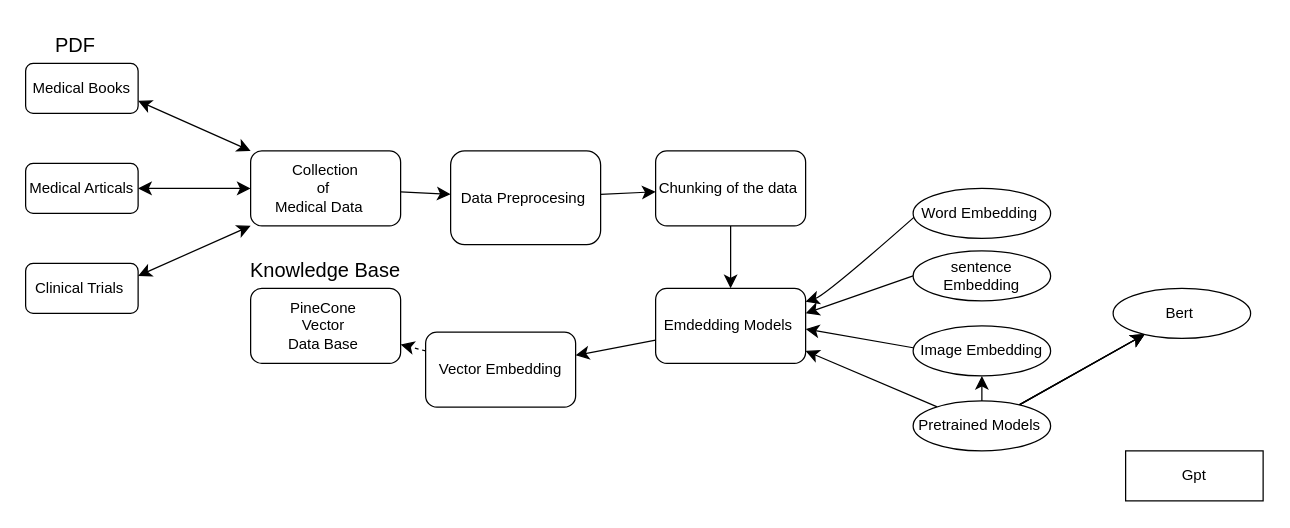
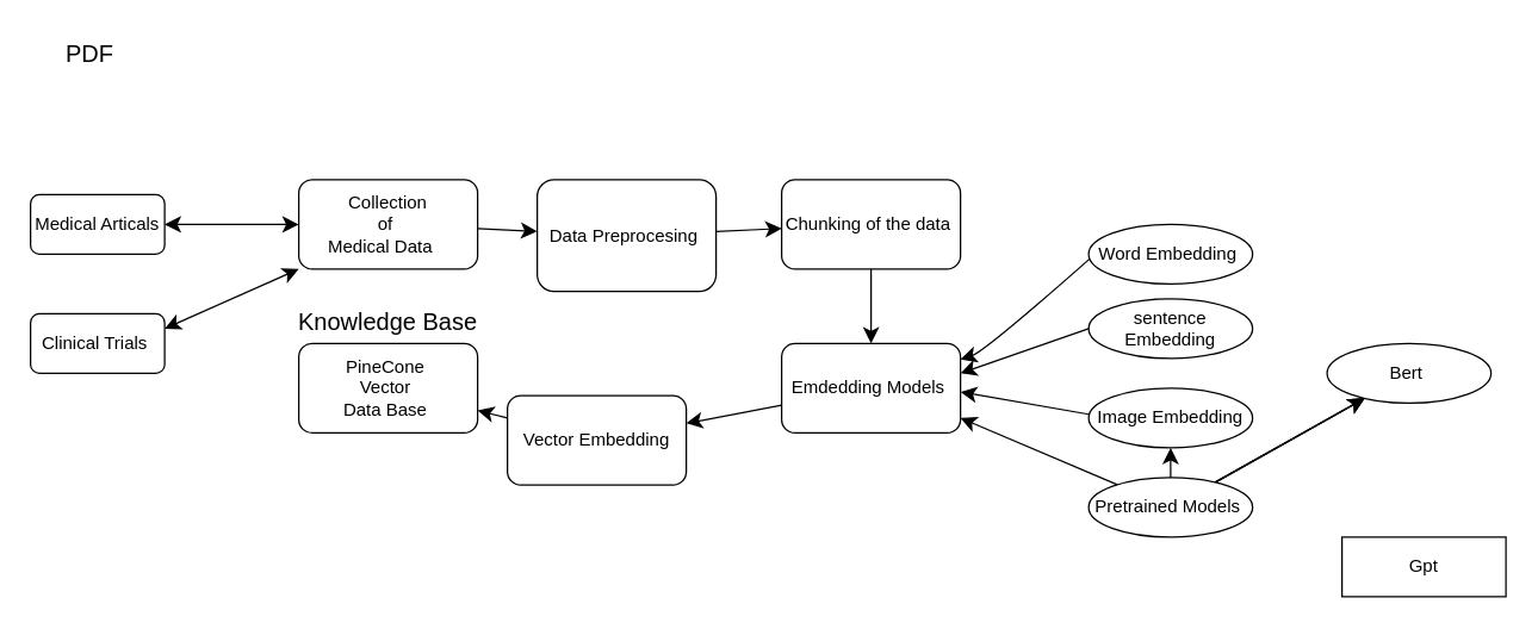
  <mxCell id="0" />
  <mxCell id="1" parent="0" />
  <mxCell id="2" value="" style="edgeStyle=none;curved=1;rounded=0;orthogonalLoop=1;jettySize=auto;html=1;fontSize=12;startSize=8;endSize=8;" edge="1" parent="1" source="3" target="11"><mxGeometry relative="1" as="geometry" /></mxCell>
  <mxCell id="3" value="&amp;nbsp;Collection&amp;nbsp;&lt;div&gt;&lt;span style=&quot;background-color: transparent; color: light-dark(rgb(0, 0, 0), rgb(255, 255, 255));&quot;&gt;of&amp;nbsp;&lt;/span&gt;&lt;div&gt;Medical Data&amp;nbsp; &amp;nbsp;&lt;/div&gt;&lt;/div&gt;" style="rounded=1;whiteSpace=wrap;html=1;" vertex="1" parent="1"><mxGeometry x="200" y="120" width="120" height="60" as="geometry" /></mxCell>
- <mxCell id="4" value="Medical Books" style="whiteSpace=wrap;html=1;rounded=1;" vertex="1" parent="1"><mxGeometry x="20" y="50" width="90" height="40" as="geometry" /></mxCell>
  <mxCell id="5" value="Medical Articals" style="rounded=1;whiteSpace=wrap;html=1;" vertex="1" parent="1"><mxGeometry x="20" y="130" width="90" height="40" as="geometry" /></mxCell>
  <mxCell id="6" value="Clinical Trials&amp;nbsp;" style="rounded=1;whiteSpace=wrap;html=1;" vertex="1" parent="1"><mxGeometry x="20" y="210" width="90" height="40" as="geometry" /></mxCell>
  <mxCell id="7" value="" style="endArrow=classic;startArrow=classic;html=1;rounded=0;fontSize=12;startSize=8;endSize=8;curved=1;entryX=0;entryY=0.5;entryDx=0;entryDy=0;" edge="1" parent="1" target="3"><mxGeometry width="50" height="50" relative="1" as="geometry"><mxPoint y="150" as="sourcePoint" x="110" /><mxPoint x="150" y="100" as="targetPoint" /></mxGeometry></mxCell>
- <mxCell id="8" value="" style="endArrow=classic;startArrow=classic;html=1;rounded=0;fontSize=12;startSize=8;endSize=8;curved=1;entryX=0;entryY=0;entryDx=0;entryDy=0;exitX=1;exitY=0.75;exitDx=0;exitDy=0;" edge="1" parent="1" source="4" target="3"><mxGeometry width="50" height="50" relative="1" as="geometry"><mxPoint y="70" as="sourcePoint" x="110" /><mxPoint x="160" y="20" as="targetPoint" /></mxGeometry></mxCell>
  <mxCell id="9" value="" style="endArrow=classic;startArrow=classic;html=1;rounded=0;fontSize=12;startSize=8;endSize=8;curved=1;exitX=1;exitY=0.25;exitDx=0;exitDy=0;" edge="1" parent="1" source="6"><mxGeometry width="50" height="50" relative="1" as="geometry"><mxPoint x="150" y="230" as="sourcePoint" /><mxPoint x="200" y="180" as="targetPoint" /></mxGeometry></mxCell>
  <mxCell id="10" value="" style="edgeStyle=none;curved=1;rounded=0;orthogonalLoop=1;jettySize=auto;html=1;fontSize=12;startSize=8;endSize=8;" edge="1" parent="1" source="11" target="13"><mxGeometry relative="1" as="geometry" /></mxCell>
  <mxCell id="11" value="Data Preprocesing&amp;nbsp;" style="whiteSpace=wrap;html=1;rounded=1;" vertex="1" parent="1"><mxGeometry x="360" y="120" width="120" height="75" as="geometry" /></mxCell>
  <mxCell id="12" value="" style="edgeStyle=none;curved=1;rounded=0;orthogonalLoop=1;jettySize=auto;html=1;fontSize=12;startSize=8;endSize=8;" edge="1" parent="1" source="13" target="15"><mxGeometry relative="1" as="geometry" /></mxCell>
  <mxCell id="13" value="Chunking of the data&amp;nbsp;" style="whiteSpace=wrap;html=1;rounded=1;" vertex="1" parent="1"><mxGeometry x="524" y="120" width="120" height="60" as="geometry" /></mxCell>
  <mxCell id="14" value="" style="edgeStyle=none;curved=1;rounded=0;orthogonalLoop=1;jettySize=auto;html=1;fontSize=12;startSize=8;endSize=8;" edge="1" parent="1" source="15" target="31"><mxGeometry relative="1" as="geometry" /></mxCell>
  <mxCell id="15" value="Emdedding Models&amp;nbsp;" style="rounded=1;whiteSpace=wrap;html=1;" vertex="1" parent="1"><mxGeometry x="524" y="230" width="120" height="60" as="geometry" /></mxCell>
  <mxCell id="16" value="" style="endArrow=classic;html=1;rounded=0;fontSize=12;startSize=8;endSize=8;curved=1;entryX=1;entryY=0.5;entryDx=0;entryDy=0;exitX=0.025;exitY=0.735;exitDx=0;exitDy=0;exitPerimeter=0;" edge="1" parent="1"><mxGeometry width="50" height="50" relative="1" as="geometry"><mxPoint x="734.25" y="170" as="sourcePoint" /><mxPoint x="644" y="240.6" as="targetPoint" /><Array as="points"><mxPoint x="660" y="235.6" /></Array></mxGeometry></mxCell>
  <mxCell id="17" value="Word Embedding&amp;nbsp;" style="ellipse;whiteSpace=wrap;html=1;" vertex="1" parent="1"><mxGeometry x="730" y="150" width="110" height="40" as="geometry" /></mxCell>
  <mxCell id="18" value="" style="endArrow=classic;html=1;rounded=0;fontSize=12;startSize=8;endSize=8;curved=1;" edge="1" parent="1"><mxGeometry width="50" height="50" relative="1" as="geometry"><mxPoint x="730" y="220" as="sourcePoint" /><mxPoint x="644" y="250" as="targetPoint" /><Array as="points" /></mxGeometry></mxCell>
  <mxCell id="19" value="sentence Embedding" style="ellipse;whiteSpace=wrap;html=1;" vertex="1" parent="1"><mxGeometry x="730" y="200" width="110" height="40" as="geometry" /></mxCell>
  <mxCell id="20" value="" style="endArrow=classic;html=1;rounded=0;fontSize=12;startSize=8;endSize=8;curved=1;" edge="1" parent="1"><mxGeometry width="50" height="50" relative="1" as="geometry"><mxPoint x="730" y="277.5" as="sourcePoint" /><mxPoint x="644" y="262.5" as="targetPoint" /></mxGeometry></mxCell>
  <mxCell id="21" value="Image Embedding" style="ellipse;whiteSpace=wrap;html=1;" vertex="1" parent="1"><mxGeometry x="730" y="260" width="110" height="40" as="geometry" /></mxCell>
  <mxCell id="22" value="" style="endArrow=classic;html=1;rounded=0;fontSize=12;startSize=8;endSize=8;curved=1;" edge="1" parent="1" source="27"><mxGeometry width="50" height="50" relative="1" as="geometry"><mxPoint x="720" y="310" as="sourcePoint" /><mxPoint x="644" y="280" as="targetPoint" /></mxGeometry></mxCell>
  <mxCell id="23" value="" style="edgeStyle=none;curved=1;rounded=0;orthogonalLoop=1;jettySize=auto;html=1;fontSize=12;startSize=8;endSize=8;" edge="1" parent="1" source="27" target="28"><mxGeometry relative="1" as="geometry" /></mxCell>
  <mxCell id="24" value="" style="edgeStyle=none;curved=1;rounded=0;orthogonalLoop=1;jettySize=auto;html=1;fontSize=12;startSize=8;endSize=8;" edge="1" parent="1" source="27" target="28"><mxGeometry relative="1" as="geometry" /></mxCell>
  <mxCell id="25" value="" style="edgeStyle=none;curved=1;rounded=0;orthogonalLoop=1;jettySize=auto;html=1;fontSize=12;startSize=8;endSize=8;" edge="1" parent="1" source="27" target="28"><mxGeometry relative="1" as="geometry" /></mxCell>
  <mxCell id="26" value="" style="edgeStyle=none;curved=1;rounded=0;orthogonalLoop=1;jettySize=auto;html=1;fontSize=12;startSize=8;endSize=8;" edge="1" parent="1" source="27" target="21"><mxGeometry relative="1" as="geometry" /></mxCell>
  <mxCell id="27" value="Pretrained Models&amp;nbsp;" style="ellipse;whiteSpace=wrap;html=1;" vertex="1" parent="1"><mxGeometry x="730" y="320" width="110" height="40" as="geometry" /></mxCell>
  <mxCell id="28" value="Bert&amp;nbsp;" style="ellipse;whiteSpace=wrap;html=1;" vertex="1" parent="1"><mxGeometry x="890" y="230" width="110" height="40" as="geometry" /></mxCell>
  <mxCell id="29" value="Gpt" style="whiteSpace=wrap;html=1;rounded=0;" vertex="1" parent="1"><mxGeometry x="900" y="360" width="110" height="40" as="geometry" /></mxCell>
- <mxCell id="30" value="" style="edgeStyle=none;curved=1;rounded=0;orthogonalLoop=1;jettySize=auto;html=1;fontSize=12;startSize=8;endSize=8;dashed=1;" edge="1" parent="1" source="31" target="32"><mxGeometry relative="1" as="geometry" /></mxCell>
+ <mxCell id="30" value="" style="edgeStyle=none;curved=1;rounded=0;orthogonalLoop=1;jettySize=auto;html=1;fontSize=12;startSize=8;endSize=8;" edge="1" parent="1" source="31" target="32"><mxGeometry relative="1" as="geometry" /></mxCell>
  <mxCell id="31" value="Vector Embedding" style="whiteSpace=wrap;html=1;rounded=1;" vertex="1" parent="1"><mxGeometry x="340" y="265" width="120" height="60" as="geometry" /></mxCell>
  <mxCell id="32" value="PineCone&amp;nbsp;&lt;div&gt;&lt;div&gt;Vector&amp;nbsp;&lt;/div&gt;&lt;div&gt;Data Base&amp;nbsp;&lt;/div&gt;&lt;/div&gt;" style="whiteSpace=wrap;html=1;rounded=1;" vertex="1" parent="1"><mxGeometry x="200" y="230" width="120" height="60" as="geometry" /></mxCell>
  <mxCell id="33" value="Knowledge Base" style="text;strokeColor=none;fillColor=none;html=1;align=center;verticalAlign=middle;whiteSpace=wrap;rounded=0;fontSize=16;" vertex="1" parent="1"><mxGeometry x="195" y="200" width="130" height="30" as="geometry" /></mxCell>
  <mxCell id="34" value="PDF" style="text;strokeColor=none;fillColor=none;html=1;align=center;verticalAlign=middle;whiteSpace=wrap;rounded=0;fontSize=16;" vertex="1" parent="1"><mxGeometry x="30" y="20" width="60" height="30" as="geometry" /></mxCell>
